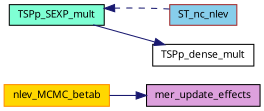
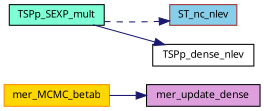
  digraph {
    rankdir=LR
    node [color=black fontname="FreeSans.ttf" fontsize=10 shape=record style=filled]
    edge [color=midnightblue fontname="FreeSans.ttf" fontsize=10 labelfontname="FreeSans.ttf" labelfontsize=10 style=solid]
-   n1 [color=darkorange fillcolor=gold fontcolor=black height=0.2 label=nlev_MCMC_betab width=0.4]
-   n2 [fillcolor=plum height=0.2 label=mer_update_effects width=0.4]
+   n1 [color=darkorange fillcolor=gold fontcolor=black height=0.2 label=mer_MCMC_betab width=0.4]
+   n2 [fillcolor=plum height=0.2 label=mer_update_dense width=0.4]
    n3 [fillcolor=aquamarine height=0.2 label=TSPp_SEXP_mult width=0.4]
    n4 [color=brown fillcolor=skyblue height=0.2 label=ST_nc_nlev width=0.4]
-   n5 [fillcolor=white height=0.2 label=TSPp_dense_mult width=0.4]
+   n5 [fillcolor=white height=0.2 label=TSPp_dense_nlev width=0.4]
    n1 -> n2
-   n4 -> n3 [style=dashed]
+   n3 -> n4 [style=dashed]
    n3 -> n5
  }
